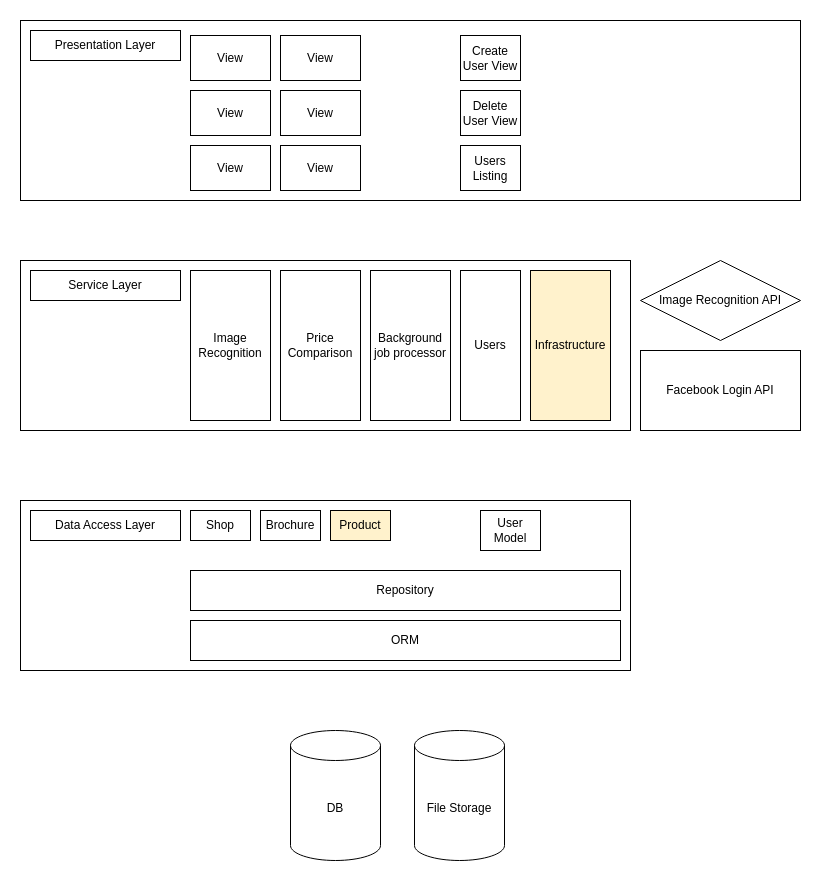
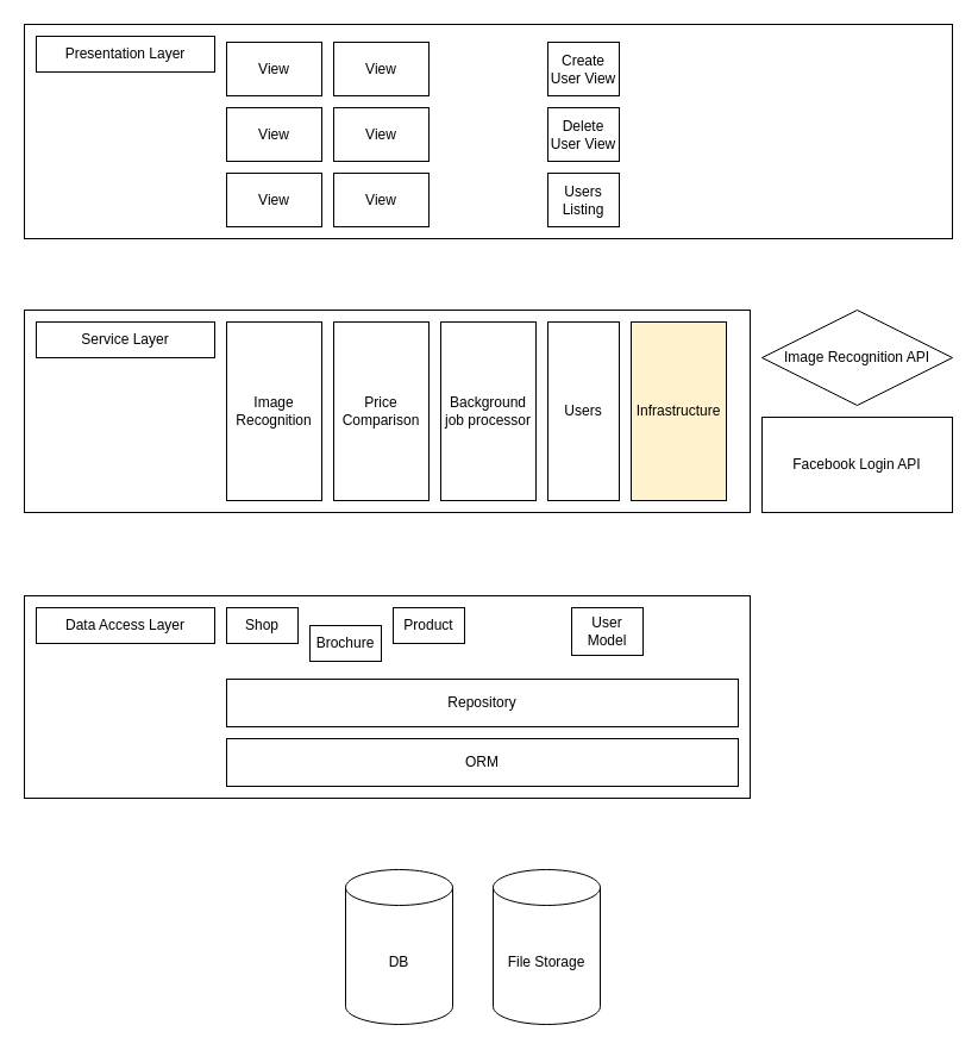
  <mxCell id="0" />
  <mxCell id="1" parent="0" />
  <mxCell id="2" value="" style="rounded=0;whiteSpace=wrap;html=1;" vertex="1" parent="1"><mxGeometry x="20" y="20" width="780" height="180" as="geometry" /></mxCell>
  <mxCell id="3" value="Presentation Layer" style="rounded=0;whiteSpace=wrap;html=1;" vertex="1" parent="1"><mxGeometry x="30" y="30" width="150" height="30" as="geometry" /></mxCell>
  <mxCell id="4" value="" style="rounded=0;whiteSpace=wrap;html=1;" vertex="1" parent="1"><mxGeometry x="20" y="260" width="610" height="170" as="geometry" /></mxCell>
  <mxCell id="5" value="" style="rounded=0;whiteSpace=wrap;html=1;" vertex="1" parent="1"><mxGeometry x="20" y="500" width="610" height="170" as="geometry" /></mxCell>
  <mxCell id="6" value="Service Layer" style="rounded=0;whiteSpace=wrap;html=1;" vertex="1" parent="1"><mxGeometry x="30" y="270" width="150" height="30" as="geometry" /></mxCell>
  <mxCell id="7" value="Data Access Layer" style="rounded=0;whiteSpace=wrap;html=1;" vertex="1" parent="1"><mxGeometry x="30" y="510" width="150" height="30" as="geometry" /></mxCell>
  <mxCell id="8" value="DB" style="shape=cylinder3;whiteSpace=wrap;html=1;boundedLbl=1;backgroundOutline=1;size=15;" vertex="1" parent="1"><mxGeometry x="290" y="730" width="90" height="130" as="geometry" /></mxCell>
  <mxCell id="9" value="Users" style="rounded=0;whiteSpace=wrap;html=1;" vertex="1" parent="1"><mxGeometry x="460" y="270" width="60" height="150" as="geometry" /></mxCell>
  <mxCell id="10" value="Create User View" style="rounded=0;whiteSpace=wrap;html=1;" vertex="1" parent="1"><mxGeometry x="460" y="35" width="60" height="45" as="geometry" /></mxCell>
  <mxCell id="11" value="Delete User View" style="rounded=0;whiteSpace=wrap;html=1;" vertex="1" parent="1"><mxGeometry x="460" y="90" width="60" height="45" as="geometry" /></mxCell>
  <mxCell id="12" value="Users Listing" style="rounded=0;whiteSpace=wrap;html=1;" vertex="1" parent="1"><mxGeometry x="460" y="145" width="60" height="45" as="geometry" /></mxCell>
  <mxCell id="13" value="User Model" style="rounded=0;whiteSpace=wrap;html=1;" vertex="1" parent="1"><mxGeometry x="480" y="510" width="60" height="40" as="geometry" /></mxCell>
  <mxCell id="14" value="Image Recognition" style="rounded=0;whiteSpace=wrap;html=1;" vertex="1" parent="1"><mxGeometry x="190" y="270" width="80" height="150" as="geometry" /></mxCell>
  <mxCell id="15" value="Price Comparison" style="rounded=0;whiteSpace=wrap;html=1;" vertex="1" parent="1"><mxGeometry x="280" y="270" width="80" height="150" as="geometry" /></mxCell>
  <mxCell id="16" value="Infrastructure" style="rounded=0;whiteSpace=wrap;html=1;fillColor=#fff2cc;" vertex="1" parent="1"><mxGeometry x="530" y="270" width="80" height="150" as="geometry" /></mxCell>
  <mxCell id="17" value="Background job processor" style="rounded=0;whiteSpace=wrap;html=1;" vertex="1" parent="1"><mxGeometry x="370" y="270" width="80" height="150" as="geometry" /></mxCell>
  <mxCell id="18" value="View" style="rounded=0;whiteSpace=wrap;html=1;" vertex="1" parent="1"><mxGeometry x="280" y="35" width="80" height="45" as="geometry" /></mxCell>
  <mxCell id="19" value="View" style="rounded=0;whiteSpace=wrap;html=1;" vertex="1" parent="1"><mxGeometry x="280" y="90" width="80" height="45" as="geometry" /></mxCell>
  <mxCell id="20" value="View" style="rounded=0;whiteSpace=wrap;html=1;" vertex="1" parent="1"><mxGeometry x="280" y="145" width="80" height="45" as="geometry" /></mxCell>
  <mxCell id="21" value="View" style="rounded=0;whiteSpace=wrap;html=1;" vertex="1" parent="1"><mxGeometry x="190" y="35" width="80" height="45" as="geometry" /></mxCell>
  <mxCell id="22" value="View" style="rounded=0;whiteSpace=wrap;html=1;" vertex="1" parent="1"><mxGeometry x="190" y="90" width="80" height="45" as="geometry" /></mxCell>
  <mxCell id="23" value="View" style="rounded=0;whiteSpace=wrap;html=1;" vertex="1" parent="1"><mxGeometry x="190" y="145" width="80" height="45" as="geometry" /></mxCell>
  <mxCell id="24" value="Image Recognition API" style="rhombus;whiteSpace=wrap;html=1;" vertex="1" parent="1"><mxGeometry x="640" y="260" width="160" height="80" as="geometry" /></mxCell>
  <mxCell id="25" value="Facebook Login API" style="rounded=0;whiteSpace=wrap;html=1;" vertex="1" parent="1"><mxGeometry x="640" y="350" width="160" height="80" as="geometry" /></mxCell>
  <mxCell id="26" value="ORM" style="rounded=0;whiteSpace=wrap;html=1;" vertex="1" parent="1"><mxGeometry x="190" y="620" width="430" height="40" as="geometry" /></mxCell>
  <mxCell id="27" value="Repository" style="rounded=0;whiteSpace=wrap;html=1;" vertex="1" parent="1"><mxGeometry x="190" y="570" width="430" height="40" as="geometry" /></mxCell>
  <mxCell id="28" value="Shop" style="rounded=0;whiteSpace=wrap;html=1;" vertex="1" parent="1"><mxGeometry x="190" y="510" width="60" height="30" as="geometry" /></mxCell>
- <mxCell id="29" value="Brochure" style="rounded=0;whiteSpace=wrap;html=1;" vertex="1" parent="1"><mxGeometry x="260" y="510" width="60" height="30" as="geometry" /></mxCell>
+ <mxCell id="29" value="Brochure" style="rounded=0;whiteSpace=wrap;html=1;" vertex="1" parent="1"><mxGeometry x="260" y="525" width="60" height="30" as="geometry" /></mxCell>
  <mxCell id="30" value="File Storage" style="shape=cylinder3;whiteSpace=wrap;html=1;boundedLbl=1;backgroundOutline=1;size=15;" vertex="1" parent="1"><mxGeometry x="414" y="730" width="90" height="130" as="geometry" /></mxCell>
- <mxCell id="31" value="Product" style="rounded=0;whiteSpace=wrap;html=1;fillColor=#fff2cc;" vertex="1" parent="1"><mxGeometry x="330" y="510" width="60" height="30" as="geometry" /></mxCell>
+ <mxCell id="31" value="Product" style="rounded=0;whiteSpace=wrap;html=1;" vertex="1" parent="1"><mxGeometry x="330" y="510" width="60" height="30" as="geometry" /></mxCell>
